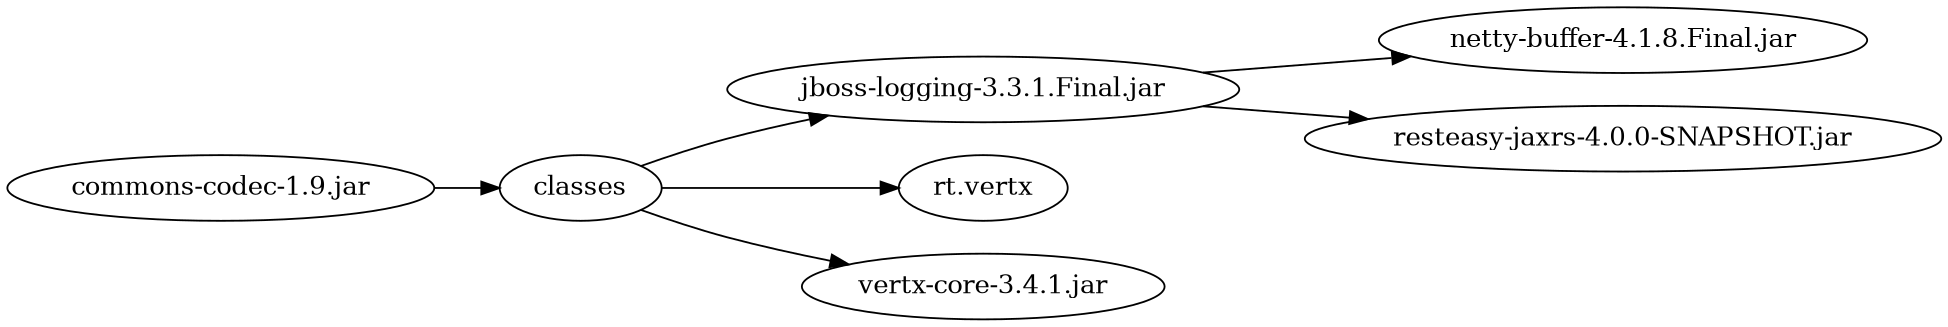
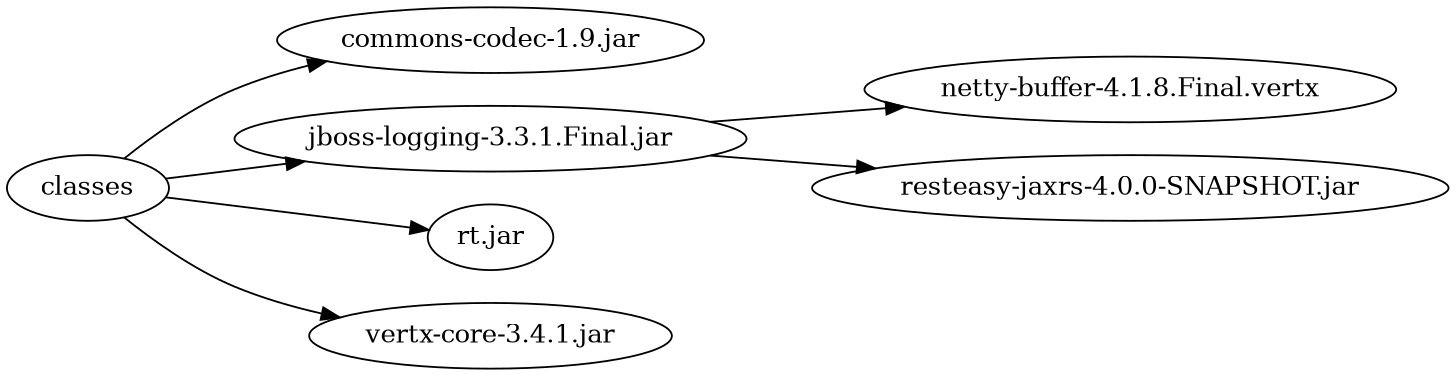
  digraph {
    rankdir=LR
    classes
    "commons-codec-1.9.jar"
    "jboss-logging-3.3.1.Final.jar"
-   "rt.jar" [label="rt.vertx"]
+   "rt.jar"
    "vertx-core-3.4.1.jar"
-   "netty-buffer-4.1.8.Final.jar"
+   "netty-buffer-4.1.8.Final.jar" [label="netty-buffer-4.1.8.Final.vertx"]
    "resteasy-jaxrs-4.0.0-SNAPSHOT.jar"
-   "commons-codec-1.9.jar" -> classes
+   classes -> "commons-codec-1.9.jar"
    classes -> "jboss-logging-3.3.1.Final.jar"
    classes -> "rt.jar"
    classes -> "vertx-core-3.4.1.jar"
    "jboss-logging-3.3.1.Final.jar" -> "netty-buffer-4.1.8.Final.jar"
    "jboss-logging-3.3.1.Final.jar" -> "resteasy-jaxrs-4.0.0-SNAPSHOT.jar"
  }
